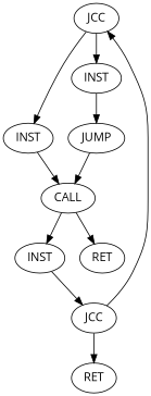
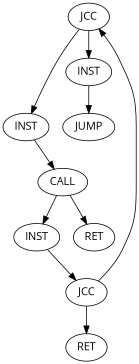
  digraph {
    fontname="Open Sans"
    node [fontname="Open Sans"]
    edge [fontname="Open Sans"]
    n1 [label=JCC options=root]
    n2 [label=INST]
    n3 [label=INST]
    n4 [label=CALL]
    n5 [label=INST]
    n6 [label=RET]
    n7 [label=JCC]
    n8 [label=RET]
    n9 [label=JUMP]
    n1 -> n2
    n1 -> n3
    n2 -> n4
    n3 -> n9
    n4 -> n5
    n4 -> n6
    n5 -> n7
    n7 -> n1
    n7 -> n8
-   n9 -> n4
  }
